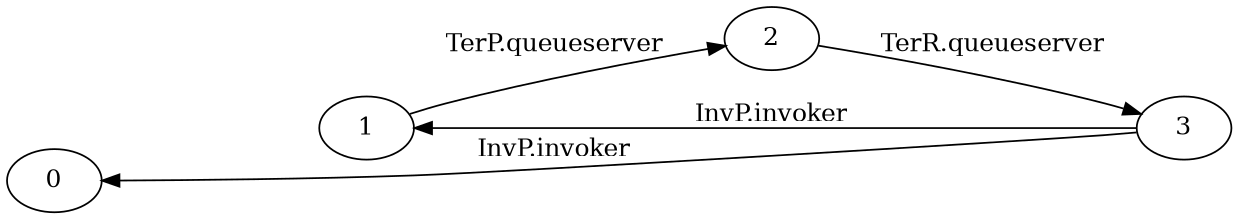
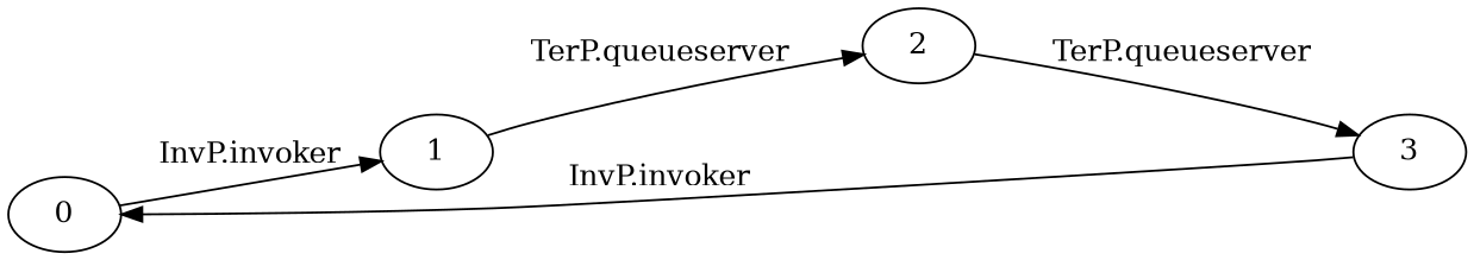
  digraph {
    rankdir=LR
    0
    1
    2
    3
-   3 -> 1 [label="InvP.invoker"]
+   0 -> 1 [label="InvP.invoker"]
    1 -> 2 [label="TerP.queueserver"]
-   2 -> 3 [label="TerR.queueserver"]
+   2 -> 3 [label="TerP.queueserver"]
    3 -> 0 [label="InvP.invoker"]
  }
